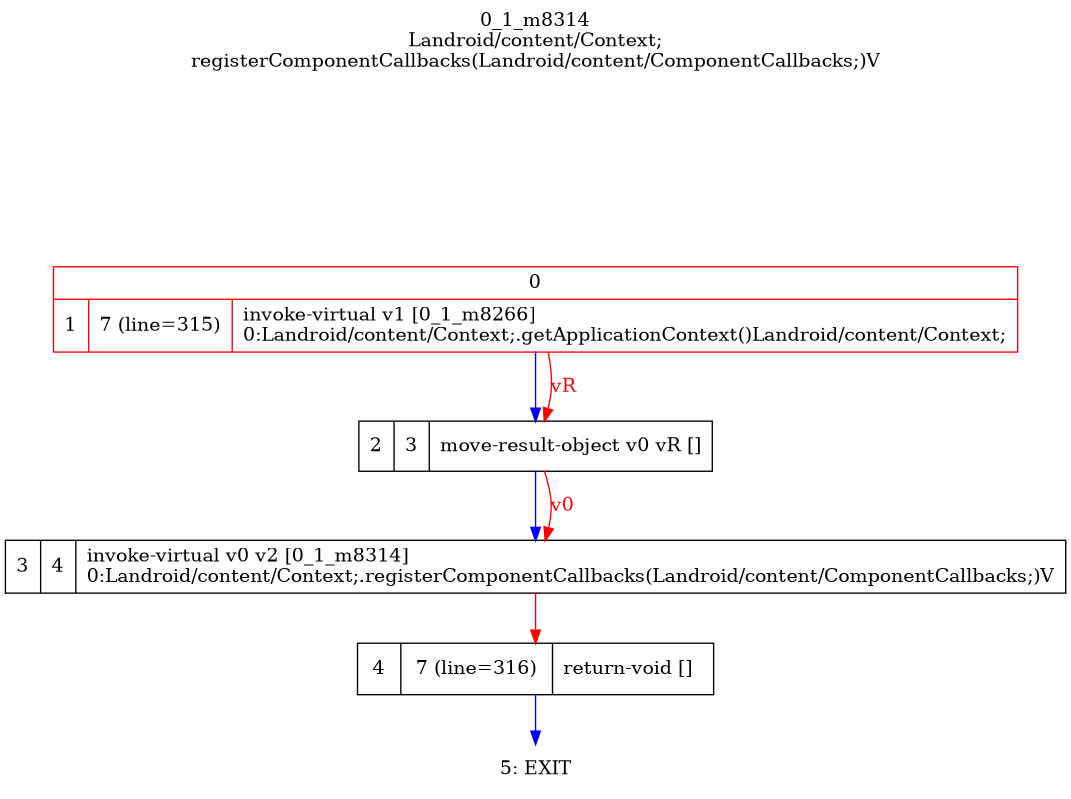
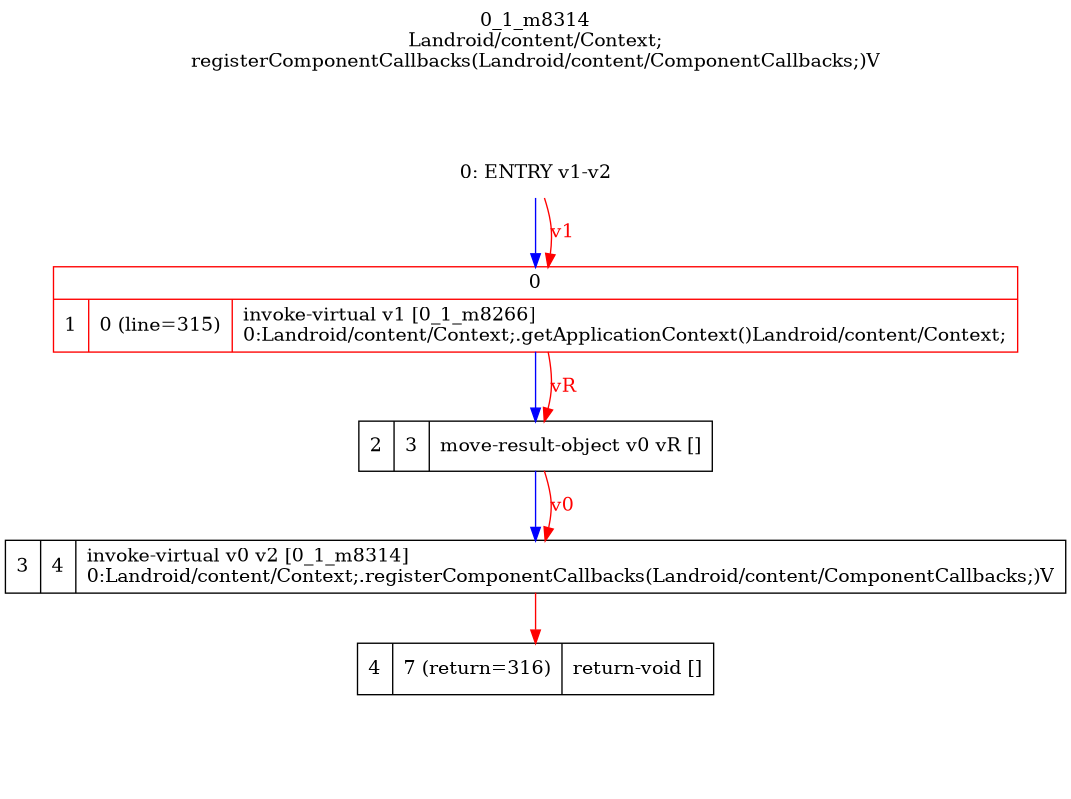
  digraph {
    label="0_1_m8314\nLandroid/content/Context;\nregisterComponentCallbacks(Landroid/content/ComponentCallbacks;)V"
    labelloc=t
    rankdir=UD
    node [shape=record]
    edge [color=blue fontcolor=blue weight=100]
-   n2 [color=red label="{0|{1|7 (line=315)|invoke-virtual v1 [0_1_m8266]\l0:Landroid/content/Context;.getApplicationContext()Landroid/content/Context;\l}}"]
+   n1 [label="0: ENTRY v1-v2" shape=plaintext]
+   n2 [color=red label="{0|{1|0 (line=315)|invoke-virtual v1 [0_1_m8266]\l0:Landroid/content/Context;.getApplicationContext()Landroid/content/Context;\l}}"]
    n3 [label="2|3|move-result-object v0 vR []\l"]
    n4 [label="3|4|invoke-virtual v0 v2 [0_1_m8314]\l0:Landroid/content/Context;.registerComponentCallbacks(Landroid/content/ComponentCallbacks;)V\l"]
-   n5 [label="4|7 (line=316)|return-void []\l"]
-   n6 [label="5: EXIT" shape=plaintext]
+   n5 [label="4|7 (return=316)|return-void []\l"]
+   n1 -> n2
+   n1 -> n2 [color=red fontcolor=red label=v1 weight=""]
    n2 -> n3
    n2 -> n3 [color=red fontcolor=red label=vR weight=""]
    n3 -> n4
    n3 -> n4 [color=red fontcolor=red label=v0 weight=""]
    n4 -> n5 [color=red]
-   n5 -> n6
  }
